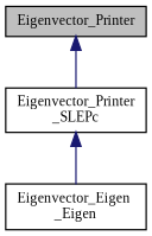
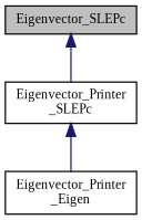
  digraph {
    fontname="Liberation Serif"
    node [color=black fillcolor=white fontname="Liberation Serif" fontsize=10 shape=record style=filled]
    edge [color=midnightblue dir=back fontname="Liberation Serif" fontsize=10 labelfontname=Helvetica labelfontsize=10 style=solid]
-   n1 [fillcolor=grey75 fontcolor=black height=0.2 label=Eigenvector_Printer width=0.4]
+   n1 [fillcolor=grey75 fontcolor=black height=0.2 label=Eigenvector_SLEPc width=0.4]
    n2 [height=0.2 label="Eigenvector_Printer\l_SLEPc" width=0.4]
-   n3 [height=0.2 label="Eigenvector_Eigen\l_Eigen" width=0.4]
+   n3 [height=0.2 label="Eigenvector_Printer\l_Eigen" width=0.4]
    n1 -> n2
    n2 -> n3
  }
